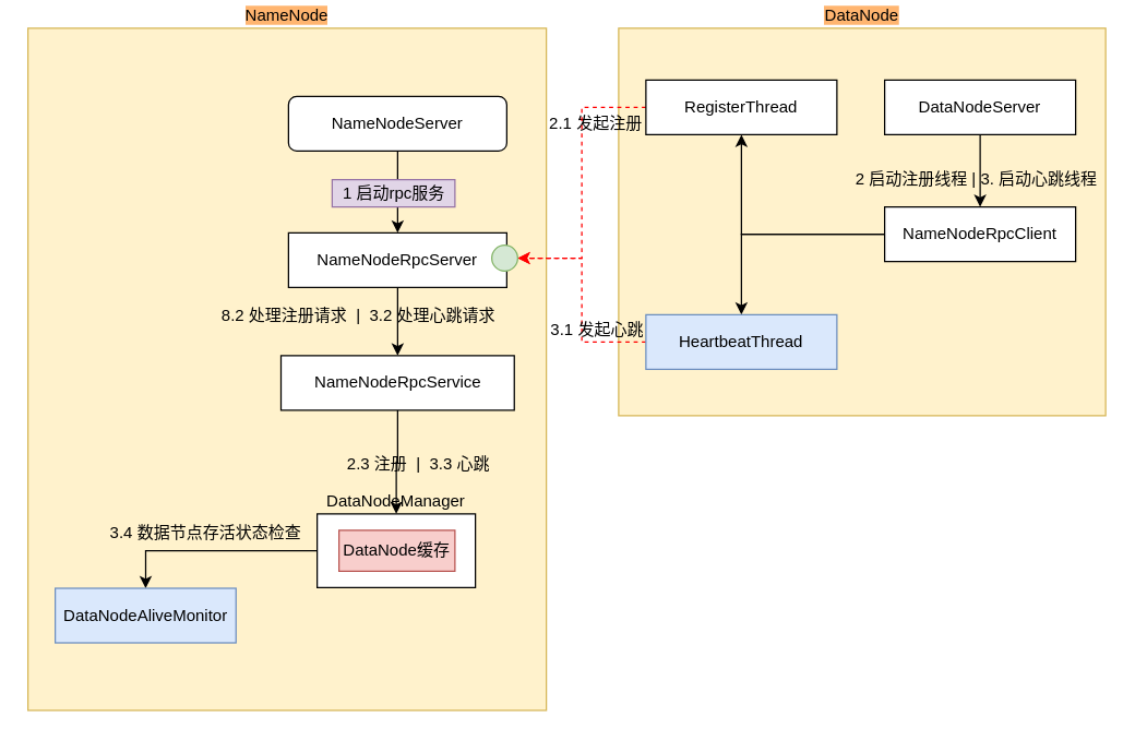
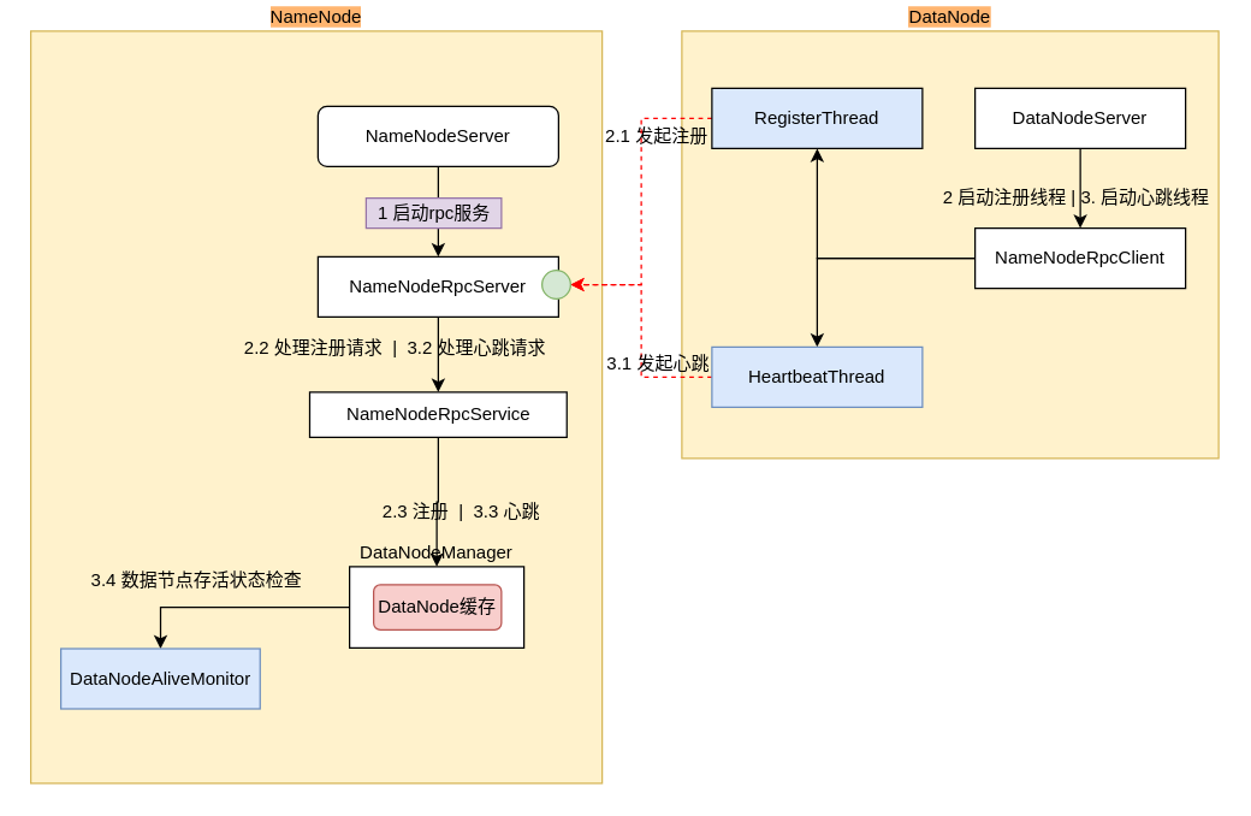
  <mxCell id="0" />
  <mxCell id="1" parent="0" />
  <mxCell id="2" value="&lt;span style=&quot;&quot;&gt;NameNode&lt;/span&gt;" style="rounded=0;whiteSpace=wrap;html=1;fillColor=#fff2cc;strokeColor=#d6b656;labelPosition=center;verticalLabelPosition=top;align=center;verticalAlign=bottom;labelBorderColor=none;labelBackgroundColor=#FFB570;" parent="1" vertex="1"><mxGeometry x="20" y="20" width="380" height="500" as="geometry" /></mxCell>
  <mxCell id="3" style="edgeStyle=orthogonalEdgeStyle;rounded=0;orthogonalLoop=1;jettySize=auto;html=1;" parent="1" source="4" target="16" edge="1"><mxGeometry relative="1" as="geometry" /></mxCell>
  <mxCell id="4" value="&lt;span style=&quot;text-align: left&quot;&gt;DataNodeManager&lt;br&gt;&lt;/span&gt;" style="rounded=0;whiteSpace=wrap;html=1;labelPosition=center;verticalLabelPosition=top;align=center;verticalAlign=bottom;" parent="1" vertex="1"><mxGeometry x="232" y="376" width="116" height="54" as="geometry" /></mxCell>
  <mxCell id="5" style="edgeStyle=orthogonalEdgeStyle;rounded=0;orthogonalLoop=1;jettySize=auto;html=1;" parent="1" source="6" target="13" edge="1"><mxGeometry relative="1" as="geometry" /></mxCell>
  <mxCell id="6" value="&lt;span style=&quot;text-align: left&quot;&gt;NameNodeRpcServer&lt;br&gt;&lt;/span&gt;" style="rounded=0;whiteSpace=wrap;html=1;labelPosition=center;verticalLabelPosition=middle;align=center;verticalAlign=middle;" parent="1" vertex="1"><mxGeometry x="211" y="170" width="160" height="40" as="geometry" /></mxCell>
  <mxCell id="7" value="DataNode" style="rounded=0;whiteSpace=wrap;html=1;fillColor=#fff2cc;strokeColor=#d6b656;labelPosition=center;verticalLabelPosition=top;align=center;verticalAlign=bottom;labelBackgroundColor=#FFB570;" parent="1" vertex="1"><mxGeometry x="453" y="20" width="357" height="284" as="geometry" /></mxCell>
  <mxCell id="8" style="edgeStyle=orthogonalEdgeStyle;rounded=0;orthogonalLoop=1;jettySize=auto;html=1;" parent="1" source="10" target="25" edge="1"><mxGeometry relative="1" as="geometry" /></mxCell>
  <mxCell id="9" style="edgeStyle=orthogonalEdgeStyle;rounded=0;orthogonalLoop=1;jettySize=auto;html=1;entryX=0.5;entryY=1;entryDx=0;entryDy=0;" parent="1" source="10" target="23" edge="1"><mxGeometry relative="1" as="geometry" /></mxCell>
  <mxCell id="10" value="&lt;span&gt;NameNodeRpcClient&lt;/span&gt;&lt;span style=&quot;text-align: left&quot;&gt;&lt;br&gt;&lt;/span&gt;" style="rounded=0;whiteSpace=wrap;html=1;labelPosition=center;verticalLabelPosition=middle;align=center;verticalAlign=middle;" parent="1" vertex="1"><mxGeometry x="648" y="151" width="140" height="40" as="geometry" /></mxCell>
  <mxCell id="11" value="2.1 发起注册" style="text;html=1;align=center;verticalAlign=middle;resizable=0;points=[];autosize=1;strokeColor=none;fillColor=none;" parent="1" vertex="1"><mxGeometry x="396" y="80" width="80" height="20" as="geometry" /></mxCell>
  <mxCell id="12" style="edgeStyle=orthogonalEdgeStyle;rounded=0;orthogonalLoop=1;jettySize=auto;html=1;" parent="1" source="13" target="4" edge="1"><mxGeometry relative="1" as="geometry" /></mxCell>
- <mxCell id="13" value="&lt;span style=&quot;text-align: left&quot;&gt;NameNodeRpcService&lt;br&gt;&lt;/span&gt;" style="rounded=0;whiteSpace=wrap;html=1;labelPosition=center;verticalLabelPosition=middle;align=center;verticalAlign=middle;" parent="1" vertex="1"><mxGeometry x="205.5" y="260" width="171" height="40" as="geometry" /></mxCell>
- <mxCell id="14" value="&lt;span style=&quot;text-align: left&quot;&gt;DataNode缓存&lt;br&gt;&lt;/span&gt;" style="rounded=0;whiteSpace=wrap;html=1;labelPosition=center;verticalLabelPosition=middle;align=center;verticalAlign=middle;fillColor=#f8cecc;strokeColor=#b85450;" parent="1" vertex="1"><mxGeometry x="248" y="388" width="85" height="30" as="geometry" /></mxCell>
+ <mxCell id="13" value="&lt;span style=&quot;text-align: left&quot;&gt;NameNodeRpcService&lt;br&gt;&lt;/span&gt;" style="rounded=0;whiteSpace=wrap;html=1;labelPosition=center;verticalLabelPosition=middle;align=center;verticalAlign=middle;" parent="1" vertex="1"><mxGeometry x="205.5" y="260" width="171" height="30" as="geometry" /></mxCell>
+ <mxCell id="14" value="&lt;span style=&quot;text-align: left&quot;&gt;DataNode缓存&lt;br&gt;&lt;/span&gt;" style="whiteSpace=wrap;html=1;labelPosition=center;verticalLabelPosition=middle;align=center;verticalAlign=middle;fillColor=#f8cecc;strokeColor=#b85450;rounded=1;" parent="1" vertex="1"><mxGeometry x="248" y="388" width="85" height="30" as="geometry" /></mxCell>
  <mxCell id="15" value="2.3 注册&amp;nbsp; |&amp;nbsp; 3.3 心跳" style="text;html=1;align=center;verticalAlign=middle;resizable=0;points=[];autosize=1;strokeColor=none;fillColor=none;fontColor=#000000;" parent="1" vertex="1"><mxGeometry x="246" y="330" width="120" height="20" as="geometry" /></mxCell>
  <mxCell id="16" value="&lt;span style=&quot;text-align: left&quot;&gt;DataNodeAliveMonitor&lt;br&gt;&lt;/span&gt;" style="rounded=0;whiteSpace=wrap;html=1;labelPosition=center;verticalLabelPosition=middle;align=center;verticalAlign=middle;fillColor=#dae8fc;strokeColor=#6c8ebf;" parent="1" vertex="1"><mxGeometry x="40" y="430.5" width="132.5" height="40" as="geometry" /></mxCell>
  <mxCell id="17" style="edgeStyle=orthogonalEdgeStyle;rounded=0;orthogonalLoop=1;jettySize=auto;html=1;" parent="1" source="18" target="10" edge="1"><mxGeometry relative="1" as="geometry" /></mxCell>
  <mxCell id="18" value="&lt;span style=&quot;text-align: left&quot;&gt;DataNodeServer&lt;br&gt;&lt;/span&gt;" style="rounded=0;whiteSpace=wrap;html=1;labelPosition=center;verticalLabelPosition=middle;align=center;verticalAlign=middle;" parent="1" vertex="1"><mxGeometry x="648" y="58" width="140" height="40" as="geometry" /></mxCell>
  <mxCell id="19" style="edgeStyle=orthogonalEdgeStyle;rounded=0;orthogonalLoop=1;jettySize=auto;html=1;entryX=0.5;entryY=0;entryDx=0;entryDy=0;" parent="1" source="20" target="6" edge="1"><mxGeometry relative="1" as="geometry" /></mxCell>
  <mxCell id="20" value="&lt;span style=&quot;text-align: left&quot;&gt;NameNodeServer&lt;br&gt;&lt;/span&gt;" style="whiteSpace=wrap;html=1;labelPosition=center;verticalLabelPosition=middle;align=center;verticalAlign=middle;rounded=1;" parent="1" vertex="1"><mxGeometry x="211" y="70" width="160" height="40" as="geometry" /></mxCell>
- <mxCell id="21" value="3.4 数据节点存活状态检查" style="text;html=1;align=center;verticalAlign=middle;resizable=0;points=[];autosize=1;strokeColor=none;fillColor=none;" parent="1" vertex="1"><mxGeometry x="69.5" y="380" width="160" height="20" as="geometry" /></mxCell>
+ <mxCell id="21" value="3.4 数据节点存活状态检查" style="text;html=1;align=center;verticalAlign=middle;resizable=0;points=[];autosize=1;strokeColor=none;fillColor=none;" parent="1" vertex="1"><mxGeometry x="49.5" y="375" width="160" height="20" as="geometry" /></mxCell>
  <mxCell id="22" style="rounded=0;orthogonalLoop=1;jettySize=auto;html=1;dashed=1;strokeColor=#FF0000;exitX=0;exitY=0.5;exitDx=0;exitDy=0;edgeStyle=orthogonalEdgeStyle;entryX=1;entryY=0.5;entryDx=0;entryDy=0;" parent="1" source="23" target="27" edge="1"><mxGeometry relative="1" as="geometry"><mxPoint x="400" y="190" as="targetPoint" /></mxGeometry></mxCell>
- <mxCell id="23" value="&lt;div style=&quot;text-align: center&quot;&gt;&lt;span style=&quot;text-align: left&quot;&gt;RegisterThread&lt;/span&gt;&lt;/div&gt;" style="rounded=0;whiteSpace=wrap;html=1;labelPosition=center;verticalLabelPosition=middle;align=center;verticalAlign=middle;" parent="1" vertex="1"><mxGeometry x="473" y="58" width="140" height="40" as="geometry" /></mxCell>
+ <mxCell id="23" value="&lt;div style=&quot;text-align: center&quot;&gt;&lt;span style=&quot;text-align: left&quot;&gt;RegisterThread&lt;/span&gt;&lt;/div&gt;" style="rounded=0;whiteSpace=wrap;html=1;labelPosition=center;verticalLabelPosition=middle;align=center;verticalAlign=middle;fillColor=#dae8fc;" parent="1" vertex="1"><mxGeometry x="473" y="58" width="140" height="40" as="geometry" /></mxCell>
  <mxCell id="24" style="edgeStyle=orthogonalEdgeStyle;rounded=0;orthogonalLoop=1;jettySize=auto;html=1;dashed=1;strokeColor=#FF0000;entryX=1;entryY=0.5;entryDx=0;entryDy=0;" parent="1" source="25" target="27" edge="1"><mxGeometry relative="1" as="geometry"><mxPoint x="400" y="190" as="targetPoint" /></mxGeometry></mxCell>
  <mxCell id="25" value="&lt;div style=&quot;text-align: left&quot;&gt;HeartbeatThread&lt;br&gt;&lt;/div&gt;" style="rounded=0;whiteSpace=wrap;html=1;labelPosition=center;verticalLabelPosition=middle;align=center;verticalAlign=middle;fillColor=#dae8fc;strokeColor=#6c8ebf;" parent="1" vertex="1"><mxGeometry x="473" y="230" width="140" height="40" as="geometry" /></mxCell>
  <mxCell id="26" value="3.1 发起心跳" style="text;html=1;align=center;verticalAlign=middle;resizable=0;points=[];autosize=1;strokeColor=none;fillColor=none;" parent="1" vertex="1"><mxGeometry x="397" y="231" width="80" height="20" as="geometry" /></mxCell>
  <mxCell id="27" value="" style="ellipse;whiteSpace=wrap;html=1;aspect=fixed;fillColor=#d5e8d4;strokeColor=#82b366;" parent="1" vertex="1"><mxGeometry x="360" y="179" width="19" height="19" as="geometry" /></mxCell>
  <mxCell id="28" value="1 启动rpc服务" style="text;html=1;align=center;verticalAlign=middle;resizable=0;points=[];autosize=1;strokeColor=#9673a6;fillColor=#e1d5e7;" vertex="1" parent="1"><mxGeometry x="243" y="131" width="90" height="20" as="geometry" /></mxCell>
  <mxCell id="29" value="2 启动注册线程 | 3. 启动心跳线程" style="text;html=1;align=center;verticalAlign=middle;resizable=0;points=[];autosize=1;strokeColor=none;fillColor=none;" vertex="1" parent="1"><mxGeometry x="620" y="121" width="190" height="20" as="geometry" /></mxCell>
- <mxCell id="30" value="8.2 处理注册请求&amp;nbsp; |&amp;nbsp; 3.2 处理心跳请求" style="text;html=1;align=center;verticalAlign=middle;resizable=0;points=[];autosize=1;strokeColor=none;fillColor=none;" vertex="1" parent="1"><mxGeometry x="152" y="221" width="220" height="20" as="geometry" /></mxCell>
+ <mxCell id="30" value="2.2 处理注册请求&amp;nbsp; |&amp;nbsp; 3.2 处理心跳请求" style="text;html=1;align=center;verticalAlign=middle;resizable=0;points=[];autosize=1;strokeColor=none;fillColor=none;" vertex="1" parent="1"><mxGeometry x="152" y="221" width="220" height="20" as="geometry" /></mxCell>
